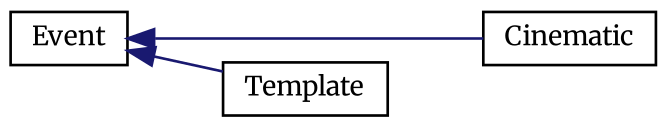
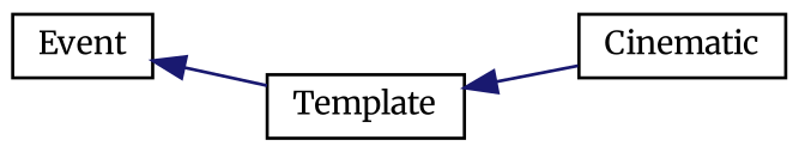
  digraph {
    fontname=Merriweather
    rankdir=LR
    node [color=black fillcolor=white fontname=Merriweather fontsize=10 shape=record style=filled]
    edge [color=midnightblue dir=back fontname=Merriweather fontsize=10 labelfontname=Helvetica labelfontsize=10 style=solid]
    n1 [height=0.2 label=Event width=0.4]
    n2 [height=0.2 label=Cinematic width=0.4]
    n3 [height=0.2 label=Template width=0.4]
-   n1 -> n2
+   n3 -> n2
    n1 -> n3
  }
